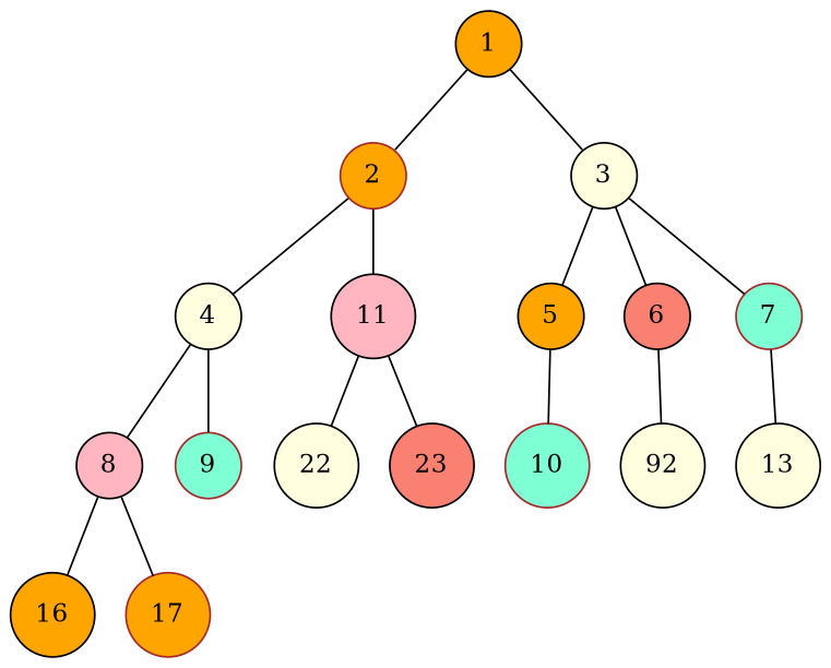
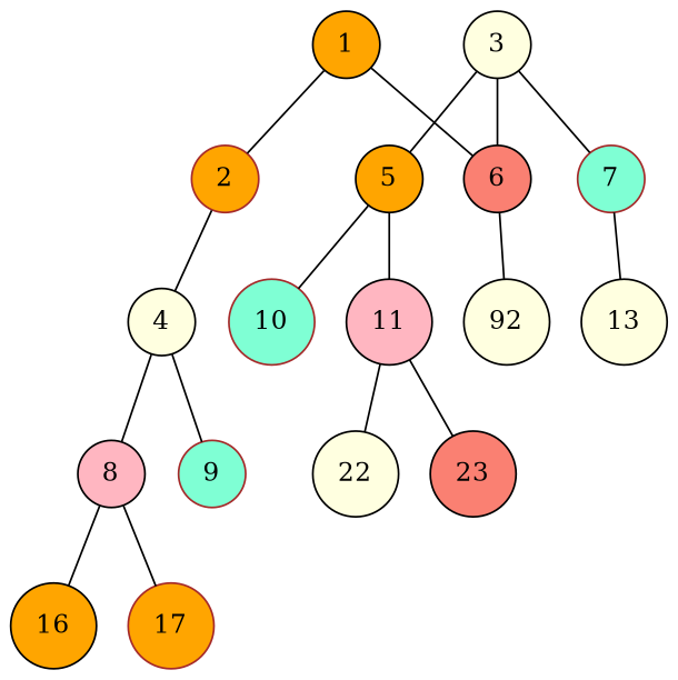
  graph {
    ordering=out
    node [color=black fillcolor=orange shape=circle style=filled]
    1 [width=0.5]
    2 [color=brown width=0.5]
    3 [fillcolor=lightyellow width=0.5]
    4 [fillcolor=lightyellow width=0.5]
    5 [width=0.5]
    6 [fillcolor=salmon width=0.5]
    7 [color=brown fillcolor=aquamarine width=0.5]
    8 [fillcolor=lightpink width=0.5]
    9 [color=brown fillcolor=aquamarine width=0.5]
    10 [color=brown fillcolor=aquamarine width=0.5]
    11 [fillcolor=lightpink width=0.5]
    n12 [fillcolor=lightyellow label=92 width=0.5]
    13 [fillcolor=lightyellow width=0.5]
    16 [width=0.5]
    17 [color=brown width=0.5]
    22 [fillcolor=lightyellow width=0.5]
    23 [fillcolor=salmon width=0.5]
    1 -- 2
-   1 -- 3
+   1 -- 6
    2 -- 4
    3 -- 5
    3 -- 6
    3 -- 7
    4 -- 8
    4 -- 9
    5 -- 10
-   2 -- 11
+   5 -- 11
    6 -- n12
    7 -- 13
    8 -- 16
    8 -- 17
    11 -- 22
    11 -- 23
  }
